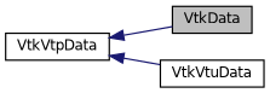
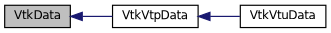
  digraph {
    rankdir=LR
    node [color=black fillcolor=white fontname=Helvetica fontsize=10 shape=record style=filled]
    edge [color=midnightblue dir=back fontname=Helvetica fontsize=10 labelfontname=Helvetica labelfontsize=10 style=solid]
    n1 [fillcolor=grey75 fontcolor=black height=0.2 label=VtkData width=0.4]
    n2 [height=0.2 label=VtkVtpData width=0.4]
    n3 [height=0.2 label=VtkVtuData width=0.4]
-   n2 -> n1
+   n1 -> n2
    n2 -> n3
  }
